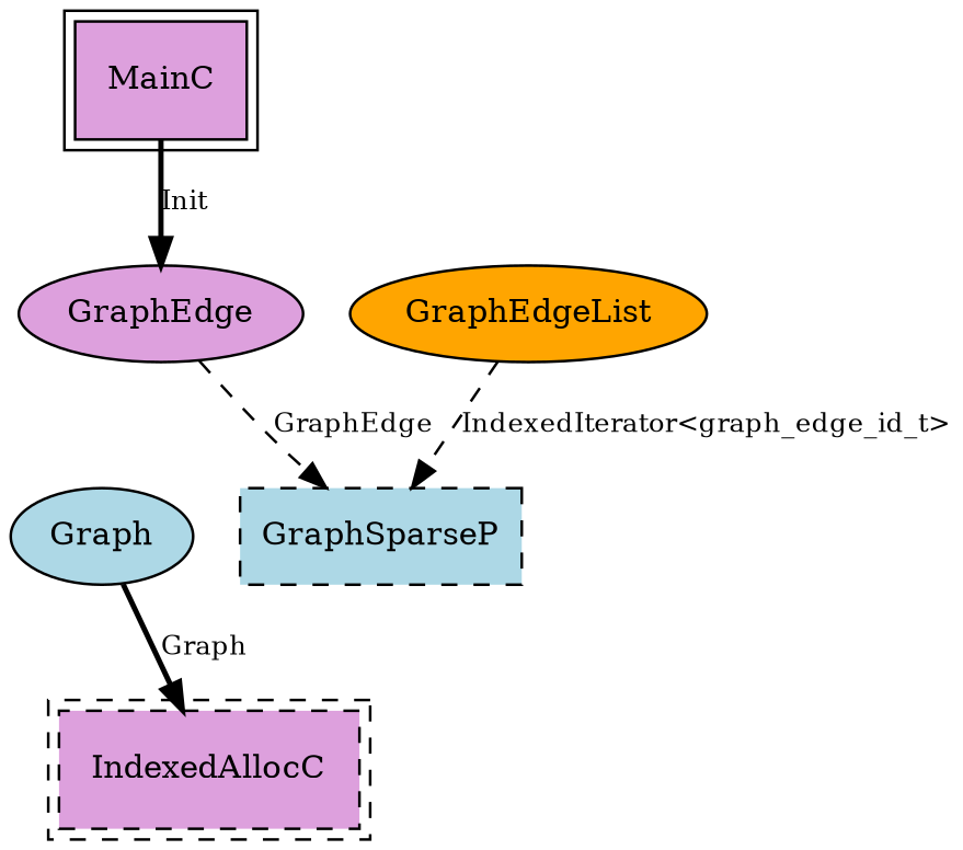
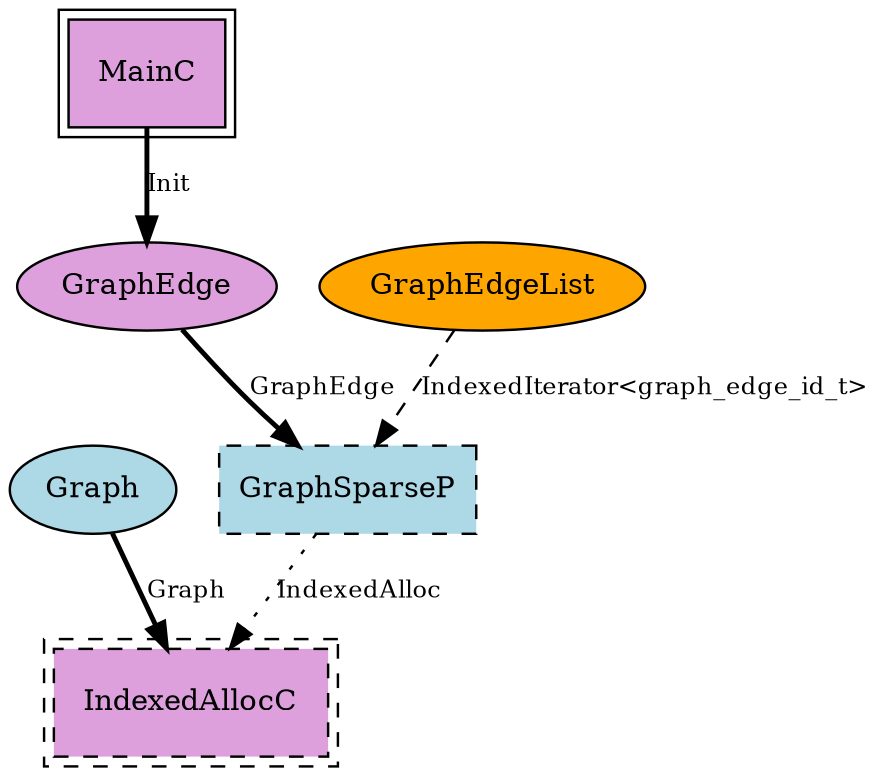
  digraph {
    fontname="DejaVu Serif"
    node [fillcolor=plum fontname="DejaVu Serif" fontsize=12 shape=ellipse style=filled]
    edge [fontname="DejaVu Serif" fontsize=10 style=bold]
    n1 [fillcolor=lightblue label="Graph"]
    n2 [label=IndexedAllocC peripheries=2 shape=box style="dashed,filled"]
    n3 [fillcolor=lightblue label=GraphSparseP shape=box style="dashed,filled"]
    n4 [label=GraphEdge]
    n5 [fillcolor=orange label=GraphEdgeList]
    MainC [peripheries=2 shape=box]
    n1 -> n2 [label="Graph"]
-   n4 -> n3 [label=GraphEdge style=dashed]
+   n3 -> n2 [label=IndexedAlloc style=dotted]
+   n4 -> n3 [label=GraphEdge]
    n5 -> n3 [label="IndexedIterator<graph_edge_id_t>" style=dashed]
    MainC -> n4 [label=Init]
  }
